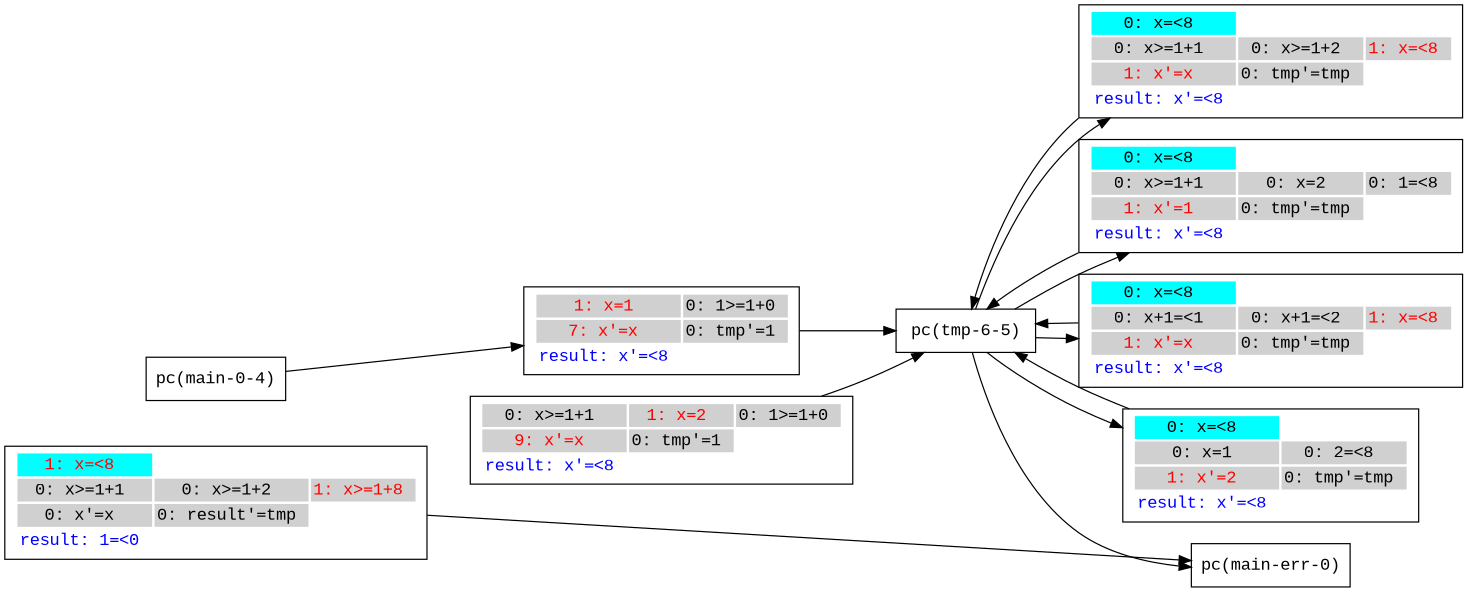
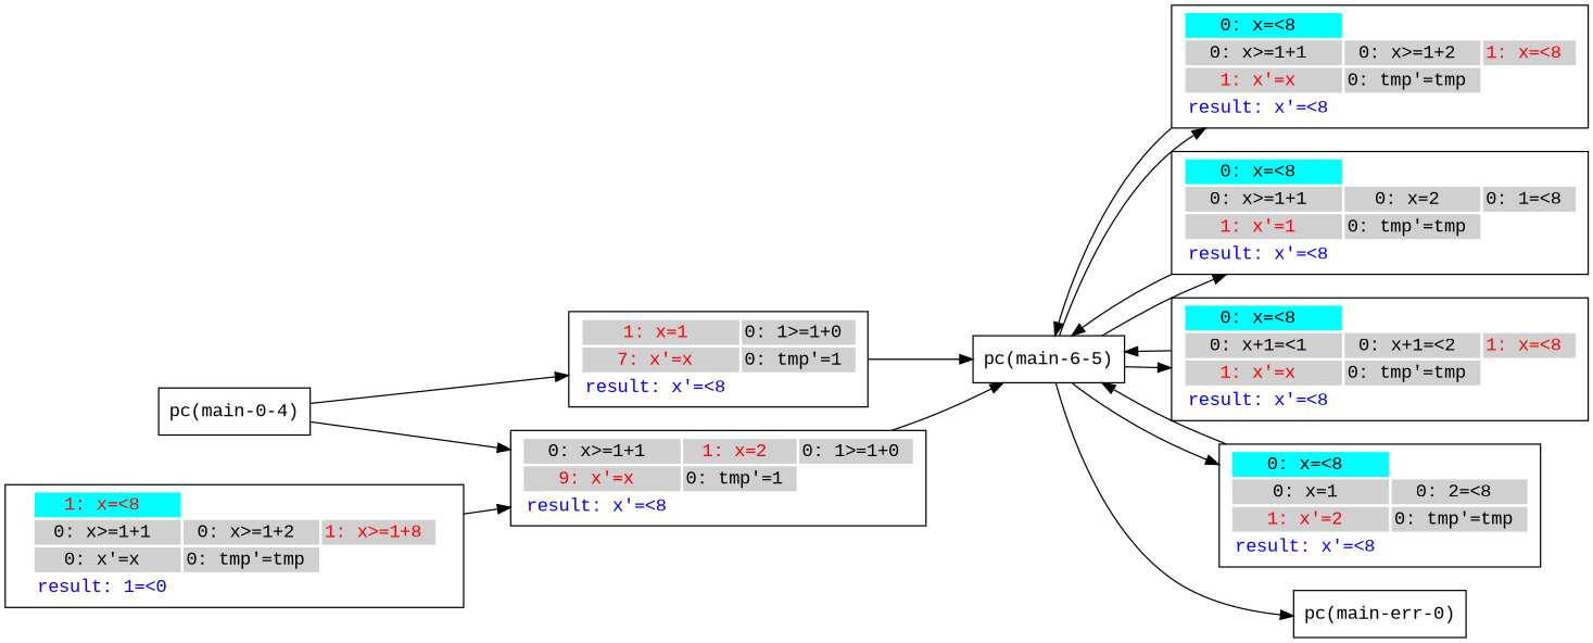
  digraph {
    fontname="Liberation Mono"
    rankdir=LR
    node [fontname="Liberation Mono" shape=box]
    edge [fontname="Liberation Mono"]
    n1 [label="pc(main-0-4)"]
    n2 [label=<<TABLE border="0"><TR><TD bgcolor = "#D0D0D0"><FONT COLOR="black">0: x&#062;=1+1 </FONT></TD><TD bgcolor = "#D0D0D0"><FONT COLOR="red">1: x=2 </FONT></TD><TD bgcolor = "#D0D0D0"><FONT COLOR="black">0: 1&#062;=1+0 </FONT></TD></TR><TR><TD bgcolor = "#D0D0D0"><FONT COLOR="red">9: x'=x </FONT></TD><TD bgcolor = "#D0D0D0"><FONT COLOR="black">0: tmp'=1 </FONT></TD></TR><TR><TD bgcolor = "white"><FONT COLOR="blue">result: x'=&#060;8 </FONT></TD></TR></TABLE>>]
    n3 [label=<<TABLE border="0"><TR><TD bgcolor = "#D0D0D0"><FONT COLOR="red">1: x=1 </FONT></TD><TD bgcolor = "#D0D0D0"><FONT COLOR="black">0: 1&#062;=1+0 </FONT></TD></TR><TR><TD bgcolor = "#D0D0D0"><FONT COLOR="red">7: x'=x </FONT></TD><TD bgcolor = "#D0D0D0"><FONT COLOR="black">0: tmp'=1 </FONT></TD></TR><TR><TD bgcolor = "white"><FONT COLOR="blue">result: x'=&#060;8 </FONT></TD></TR></TABLE>>]
-   n4 [label="pc(tmp-6-5)"]
+   n4 [label="pc(main-6-5)"]
    n5 [label=<<TABLE border="0"><TR><TD bgcolor = "#00FFFF"><FONT COLOR="black">0: x=&#060;8 </FONT></TD></TR><TR><TD bgcolor = "#D0D0D0"><FONT COLOR="black">0: x&#062;=1+1 </FONT></TD><TD bgcolor = "#D0D0D0"><FONT COLOR="black">0: x&#062;=1+2 </FONT></TD><TD bgcolor = "#D0D0D0"><FONT COLOR="red">1: x=&#060;8 </FONT></TD></TR><TR><TD bgcolor = "#D0D0D0"><FONT COLOR="red">1: x'=x </FONT></TD><TD bgcolor = "#D0D0D0"><FONT COLOR="black">0: tmp'=tmp </FONT></TD></TR><TR><TD bgcolor = "white"><FONT COLOR="blue">result: x'=&#060;8 </FONT></TD></TR></TABLE>>]
    n6 [label=<<TABLE border="0"><TR><TD bgcolor = "#00FFFF"><FONT COLOR="black">0: x=&#060;8 </FONT></TD></TR><TR><TD bgcolor = "#D0D0D0"><FONT COLOR="black">0: x&#062;=1+1 </FONT></TD><TD bgcolor = "#D0D0D0"><FONT COLOR="black">0: x=2 </FONT></TD><TD bgcolor = "#D0D0D0"><FONT COLOR="black">0: 1=&#060;8 </FONT></TD></TR><TR><TD bgcolor = "#D0D0D0"><FONT COLOR="red">1: x'=1 </FONT></TD><TD bgcolor = "#D0D0D0"><FONT COLOR="black">0: tmp'=tmp </FONT></TD></TR><TR><TD bgcolor = "white"><FONT COLOR="blue">result: x'=&#060;8 </FONT></TD></TR></TABLE>>]
    n7 [label=<<TABLE border="0"><TR><TD bgcolor = "#00FFFF"><FONT COLOR="black">0: x=&#060;8 </FONT></TD></TR><TR><TD bgcolor = "#D0D0D0"><FONT COLOR="black">0: x+1=&#060;1 </FONT></TD><TD bgcolor = "#D0D0D0"><FONT COLOR="black">0: x+1=&#060;2 </FONT></TD><TD bgcolor = "#D0D0D0"><FONT COLOR="red">1: x=&#060;8 </FONT></TD></TR><TR><TD bgcolor = "#D0D0D0"><FONT COLOR="red">1: x'=x </FONT></TD><TD bgcolor = "#D0D0D0"><FONT COLOR="black">0: tmp'=tmp </FONT></TD></TR><TR><TD bgcolor = "white"><FONT COLOR="blue">result: x'=&#060;8 </FONT></TD></TR></TABLE>>]
    n8 [label=<<TABLE border="0"><TR><TD bgcolor = "#00FFFF"><FONT COLOR="black">0: x=&#060;8 </FONT></TD></TR><TR><TD bgcolor = "#D0D0D0"><FONT COLOR="black">0: x=1 </FONT></TD><TD bgcolor = "#D0D0D0"><FONT COLOR="black">0: 2=&#060;8 </FONT></TD></TR><TR><TD bgcolor = "#D0D0D0"><FONT COLOR="red">1: x'=2 </FONT></TD><TD bgcolor = "#D0D0D0"><FONT COLOR="black">0: tmp'=tmp </FONT></TD></TR><TR><TD bgcolor = "white"><FONT COLOR="blue">result: x'=&#060;8 </FONT></TD></TR></TABLE>>]
    n9 [label="pc(main-err-0)"]
-   n10 [label=<<TABLE border="0"><TR><TD bgcolor = "#00FFFF"><FONT COLOR="red">1: x=&#060;8 </FONT></TD></TR><TR><TD bgcolor = "#D0D0D0"><FONT COLOR="black">0: x&#062;=1+1 </FONT></TD><TD bgcolor = "#D0D0D0"><FONT COLOR="black">0: x&#062;=1+2 </FONT></TD><TD bgcolor = "#D0D0D0"><FONT COLOR="red">1: x&#062;=1+8 </FONT></TD></TR><TR><TD bgcolor = "#D0D0D0"><FONT COLOR="black">0: x'=x </FONT></TD><TD bgcolor = "#D0D0D0"><FONT COLOR="black">0: result'=tmp </FONT></TD></TR><TR><TD bgcolor = "white"><FONT COLOR="blue">result: 1=&#060;0 </FONT></TD></TR></TABLE>>]
+   n10 [label=<<TABLE border="0"><TR><TD bgcolor = "#00FFFF"><FONT COLOR="red">1: x=&#060;8 </FONT></TD></TR><TR><TD bgcolor = "#D0D0D0"><FONT COLOR="black">0: x&#062;=1+1 </FONT></TD><TD bgcolor = "#D0D0D0"><FONT COLOR="black">0: x&#062;=1+2 </FONT></TD><TD bgcolor = "#D0D0D0"><FONT COLOR="red">1: x&#062;=1+8 </FONT></TD></TR><TR><TD bgcolor = "#D0D0D0"><FONT COLOR="black">0: x'=x </FONT></TD><TD bgcolor = "#D0D0D0"><FONT COLOR="black">0: tmp'=tmp </FONT></TD></TR><TR><TD bgcolor = "white"><FONT COLOR="blue">result: 1=&#060;0 </FONT></TD></TR></TABLE>>]
+   n1 -> n2
    n1 -> n3
    n2 -> n4
    n3 -> n4
    n4 -> n5
    n4 -> n6
    n4 -> n7
    n4 -> n8
    n4 -> n9
    n5 -> n4
    n6 -> n4
    n7 -> n4
    n8 -> n4
-   n10 -> n9
+   n10 -> n2
  }
